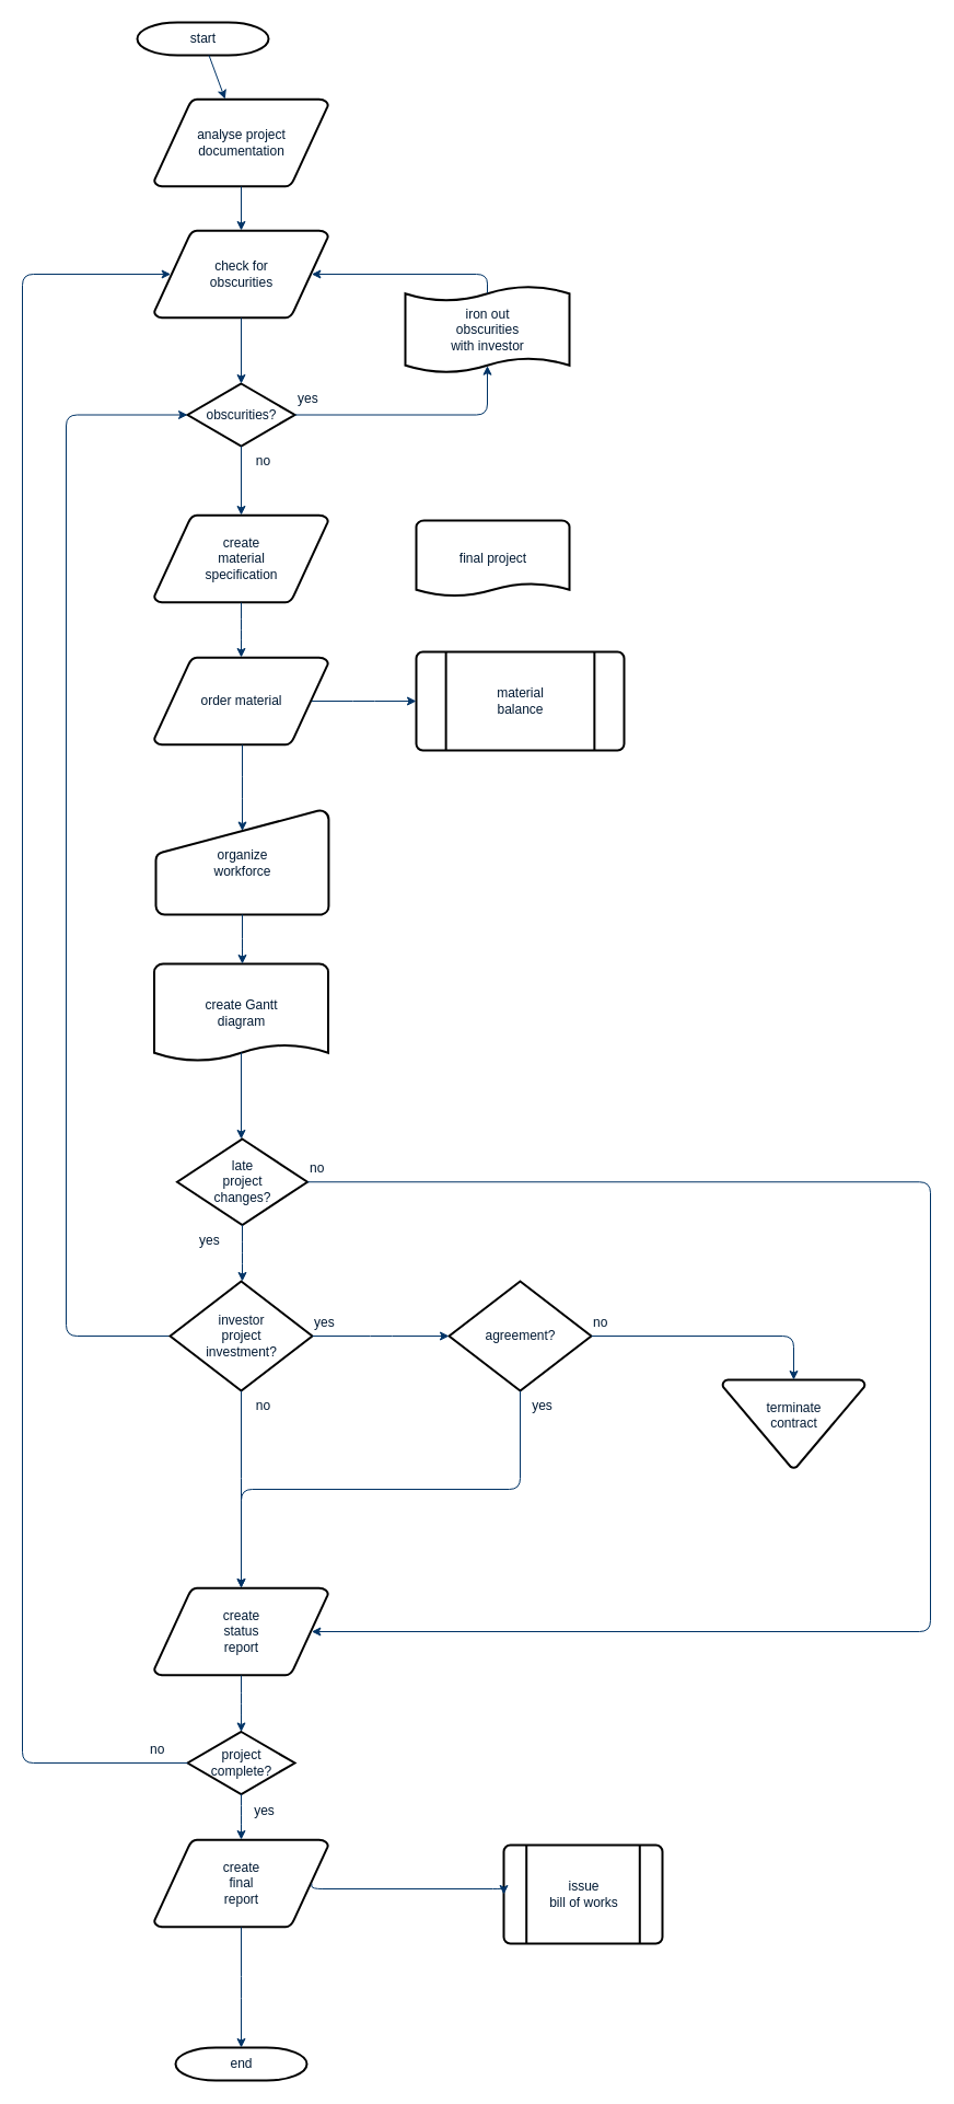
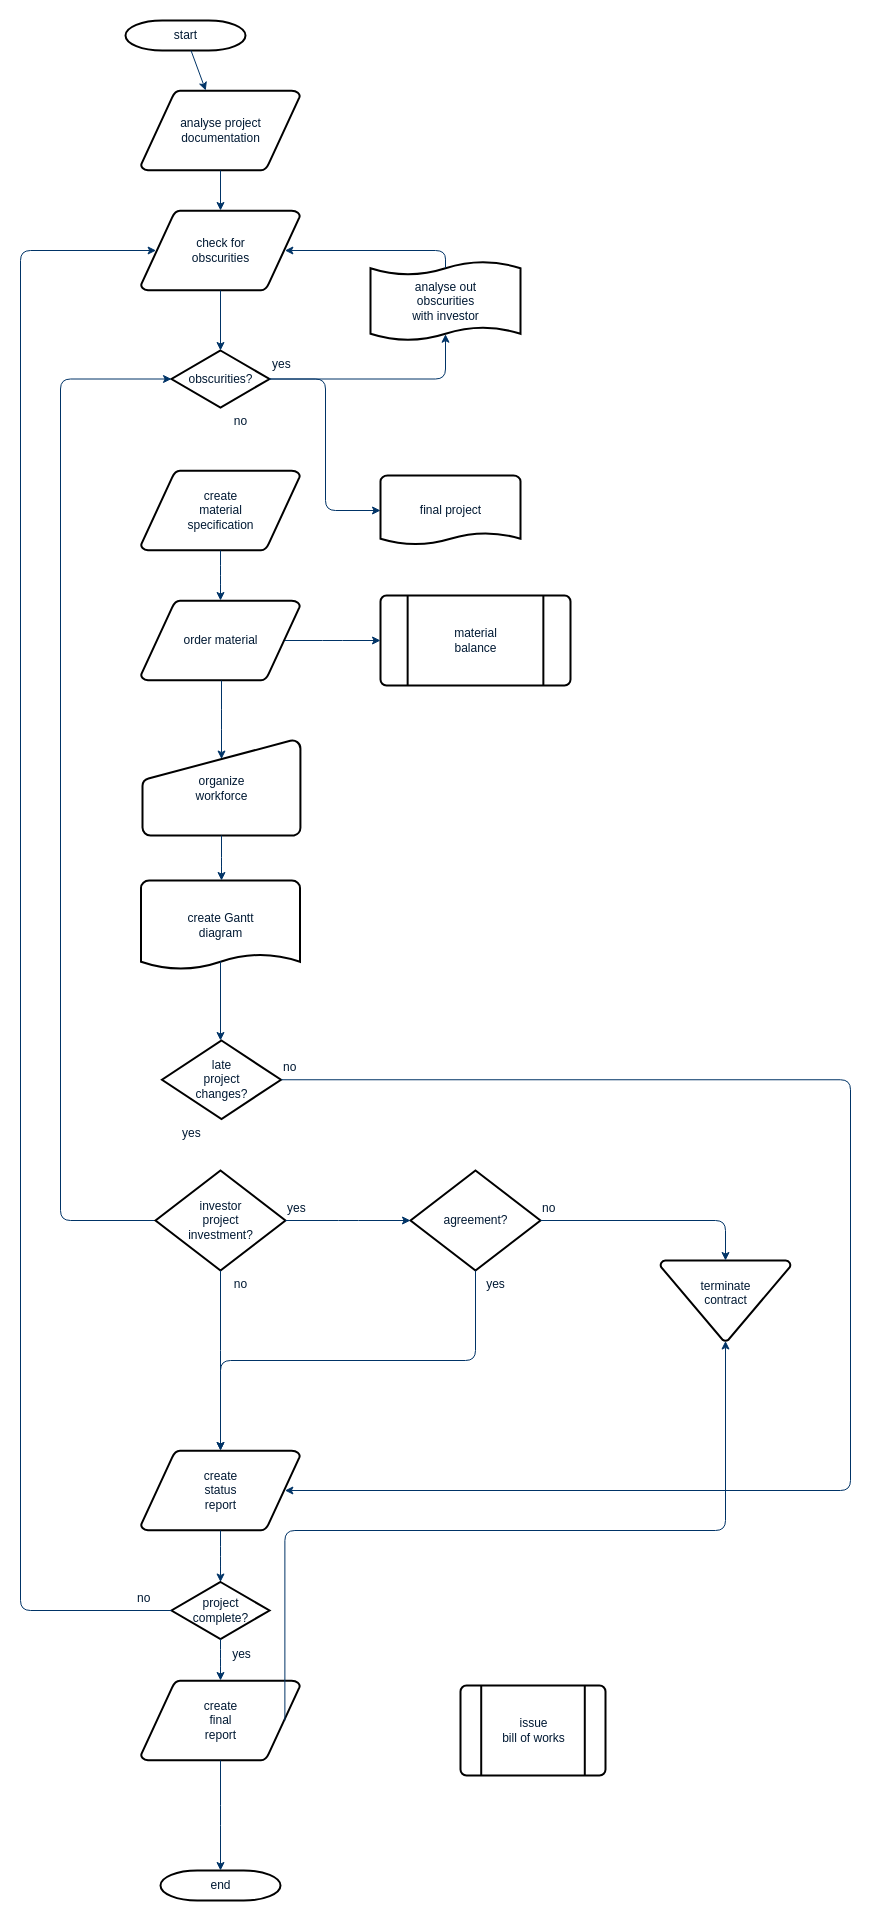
  <mxCell id="0" />
  <mxCell id="1" parent="0" />
  <mxCell id="2" value="start" style="shape=mxgraph.flowchart.terminator;fillColor=#FFFFFF;strokeColor=#000000;strokeWidth=2;gradientColor=none;gradientDirection=north;fontColor=#001933;fontStyle=0;html=1;" vertex="1" parent="1"><mxGeometry x="125" y="20" width="120" height="30" as="geometry" /></mxCell>
  <mxCell id="3" value="analyse project&#10; documentation" style="shape=mxgraph.flowchart.data;fillColor=#FFFFFF;strokeColor=#000000;strokeWidth=2;gradientColor=none;gradientDirection=north;fontColor=#001933;fontStyle=0;html=1;" vertex="1" parent="1"><mxGeometry x="140.5" y="90" width="159" height="80" as="geometry" /></mxCell>
  <mxCell id="4" value="create&#10;material&#10;specification" style="shape=mxgraph.flowchart.data;fillColor=#FFFFFF;strokeColor=#000000;strokeWidth=2;gradientColor=none;gradientDirection=north;fontColor=#001933;fontStyle=0;html=1;" vertex="1" parent="1"><mxGeometry x="140.5" y="470" width="159" height="80" as="geometry" /></mxCell>
  <mxCell id="5" value="check for&#10;obscurities" style="shape=mxgraph.flowchart.data;fillColor=#FFFFFF;strokeColor=#000000;strokeWidth=2;gradientColor=none;gradientDirection=north;fontColor=#001933;fontStyle=0;html=1;" vertex="1" parent="1"><mxGeometry x="140.5" y="210" width="159" height="80" as="geometry" /></mxCell>
  <mxCell id="6" value="obscurities?" style="shape=mxgraph.flowchart.decision;fillColor=#FFFFFF;strokeColor=#000000;strokeWidth=2;gradientColor=none;gradientDirection=north;fontColor=#001933;fontStyle=0;html=1;" vertex="1" parent="1"><mxGeometry x="171" y="350" width="98" height="57" as="geometry" /></mxCell>
  <mxCell id="7" style="fontColor=#001933;fontStyle=1;strokeColor=#003366;strokeWidth=1;html=1;" edge="1" source="2" target="3" parent="1"><mxGeometry relative="1" as="geometry" /></mxCell>
  <mxCell id="8" style="fontColor=#001933;fontStyle=1;strokeColor=#003366;strokeWidth=1;html=1;" edge="1" source="3" target="5" parent="1"><mxGeometry relative="1" as="geometry" /></mxCell>
  <mxCell id="9" style="entryX=0.5;entryY=0;entryPerimeter=0;fontColor=#001933;fontStyle=1;strokeColor=#003366;strokeWidth=1;html=1;" edge="1" source="5" target="6" parent="1"><mxGeometry relative="1" as="geometry" /></mxCell>
  <mxCell id="10" value="" style="edgeStyle=elbowEdgeStyle;elbow=horizontal;entryX=0.5;entryY=0.91;entryPerimeter=0;exitX=1;exitY=0.5;exitPerimeter=0;fontColor=#001933;fontStyle=1;strokeColor=#003366;strokeWidth=1;html=1;" edge="1" source="6" target="50" parent="1"><mxGeometry x="381" y="28.5" width="100" height="100" as="geometry"><mxPoint x="650" y="407" as="sourcePoint" /><mxPoint x="665.395" y="278.5" as="targetPoint" /><Array as="points"><mxPoint x="445" y="360" /></Array></mxGeometry></mxCell>
  <mxCell id="11" value="yes" style="text;fontColor=#001933;fontStyle=0;html=1;strokeColor=none;gradientColor=none;fillColor=none;strokeWidth=2;" vertex="1" parent="1"><mxGeometry x="270" y="350" width="40" height="26" as="geometry" /></mxCell>
- <mxCell id="12" value="" style="edgeStyle=elbowEdgeStyle;elbow=horizontal;fontColor=#001933;fontStyle=1;strokeColor=#003366;strokeWidth=1;html=1;" edge="1" source="6" target="4" parent="1"><mxGeometry width="100" height="100" as="geometry"><mxPoint y="60" as="sourcePoint" x="-100" /><mxPoint x="0" as="targetPoint" y="-40" /></mxGeometry></mxCell>
+ <mxCell id="12" value="" style="edgeStyle=elbowEdgeStyle;elbow=horizontal;fontColor=#001933;fontStyle=1;strokeColor=#003366;strokeWidth=1;html=1;" edge="1" source="6" target="15" parent="1"><mxGeometry width="100" height="100" as="geometry"><mxPoint y="60" as="sourcePoint" x="-100" /><mxPoint x="0" as="targetPoint" y="-40" /></mxGeometry></mxCell>
  <mxCell id="13" value="order material" style="shape=mxgraph.flowchart.data;fillColor=#FFFFFF;strokeColor=#000000;strokeWidth=2;gradientColor=none;gradientDirection=north;fontColor=#001933;fontStyle=0;html=1;" vertex="1" parent="1"><mxGeometry x="140.5" y="600" width="159" height="80" as="geometry" /></mxCell>
  <mxCell id="14" value="no" style="text;fontColor=#001933;fontStyle=0;html=1;strokeColor=none;gradientColor=none;fillColor=none;strokeWidth=2;align=center;" vertex="1" parent="1"><mxGeometry x="220" y="407" width="40" height="26" as="geometry" /></mxCell>
  <mxCell id="15" value="final project" style="shape=mxgraph.flowchart.document;fillColor=#FFFFFF;strokeColor=#000000;strokeWidth=2;gradientColor=none;gradientDirection=north;fontColor=#001933;fontStyle=0;html=1;" vertex="1" parent="1"><mxGeometry x="380" y="475" width="140" height="70" as="geometry" /></mxCell>
  <mxCell id="16" value="" style="edgeStyle=elbowEdgeStyle;elbow=horizontal;fontColor=#001933;fontStyle=1;strokeColor=#003366;strokeWidth=1;html=1;" edge="1" source="4" target="13" parent="1"><mxGeometry width="100" height="100" as="geometry"><mxPoint y="60" as="sourcePoint" x="-100" /><mxPoint x="0" as="targetPoint" y="-40" /></mxGeometry></mxCell>
  <mxCell id="17" value="material&#10;balance" style="shape=mxgraph.flowchart.predefined_process;fillColor=#FFFFFF;strokeColor=#000000;strokeWidth=2;gradientColor=none;gradientDirection=north;fontColor=#001933;fontStyle=0;html=1;" vertex="1" parent="1"><mxGeometry x="380" y="595" width="190" height="90" as="geometry" /></mxCell>
  <mxCell id="18" value="" style="edgeStyle=elbowEdgeStyle;elbow=horizontal;exitX=0.905;exitY=0.5;exitPerimeter=0;fontColor=#001933;fontStyle=1;strokeColor=#003366;strokeWidth=1;html=1;" edge="1" source="13" target="17" parent="1"><mxGeometry width="100" height="100" as="geometry"><mxPoint y="60" as="sourcePoint" x="-100" /><mxPoint x="0" as="targetPoint" y="-40" /></mxGeometry></mxCell>
  <mxCell id="19" value="organize &#10;workforce" style="shape=mxgraph.flowchart.manual_input;fillColor=#FFFFFF;strokeColor=#000000;strokeWidth=2;gradientColor=none;gradientDirection=north;fontColor=#001933;fontStyle=0;html=1;" vertex="1" parent="1"><mxGeometry x="142" y="740" width="158" height="95" as="geometry" /></mxCell>
  <mxCell id="20" value="" style="edgeStyle=elbowEdgeStyle;elbow=horizontal;entryX=0.5;entryY=0.195;entryPerimeter=0;fontColor=#001933;fontStyle=1;strokeColor=#003366;strokeWidth=1;html=1;" edge="1" source="13" target="19" parent="1"><mxGeometry width="100" height="100" as="geometry"><mxPoint y="60" as="sourcePoint" x="-100" /><mxPoint x="0" as="targetPoint" y="-40" /></mxGeometry></mxCell>
  <mxCell id="21" value="create Gantt&#10;diagram" style="shape=mxgraph.flowchart.document;fillColor=#FFFFFF;strokeColor=#000000;strokeWidth=2;gradientColor=none;gradientDirection=north;fontColor=#001933;fontStyle=0;html=1;" vertex="1" parent="1"><mxGeometry x="140.5" y="880" width="159" height="90" as="geometry" /></mxCell>
  <mxCell id="22" value="" style="edgeStyle=elbowEdgeStyle;elbow=horizontal;exitX=0.5;exitY=1;exitPerimeter=0;fontColor=#001933;fontStyle=1;strokeColor=#003366;strokeWidth=1;html=1;" edge="1" source="19" target="21" parent="1"><mxGeometry width="100" height="100" as="geometry"><mxPoint y="60" as="sourcePoint" x="-100" /><mxPoint x="0" as="targetPoint" y="-40" /></mxGeometry></mxCell>
  <mxCell id="23" value="late&#10;project&#10;changes?" style="shape=mxgraph.flowchart.decision;fillColor=#FFFFFF;strokeColor=#000000;strokeWidth=2;gradientColor=none;gradientDirection=north;fontColor=#001933;fontStyle=0;html=1;" vertex="1" parent="1"><mxGeometry x="161.5" y="1040" width="119" height="78.5" as="geometry" /></mxCell>
  <mxCell id="24" value="" style="edgeStyle=elbowEdgeStyle;elbow=horizontal;exitX=0.5;exitY=0.9;exitPerimeter=0;fontColor=#001933;fontStyle=1;strokeColor=#003366;strokeWidth=1;html=1;" edge="1" source="21" target="23" parent="1"><mxGeometry width="100" height="100" as="geometry"><mxPoint y="60" as="sourcePoint" x="-100" /><mxPoint x="0" as="targetPoint" y="-40" /></mxGeometry></mxCell>
  <mxCell id="25" value="" style="edgeStyle=elbowEdgeStyle;elbow=horizontal;exitX=0;exitY=0.5;exitPerimeter=0;entryX=0;entryY=0.5;entryPerimeter=0;fontColor=#001933;fontStyle=1;strokeColor=#003366;strokeWidth=1;html=1;" edge="1" source="27" target="6" parent="1"><mxGeometry width="100" height="100" as="geometry"><mxPoint y="60" as="sourcePoint" x="-100" /><mxPoint x="0" as="targetPoint" y="-40" /><Array as="points"><mxPoint x="60" y="810" /></Array></mxGeometry></mxCell>
  <mxCell id="26" value="yes" style="text;fontColor=#001933;fontStyle=0;html=1;strokeColor=none;gradientColor=none;fillColor=none;strokeWidth=2;" vertex="1" parent="1"><mxGeometry x="180" y="1118.5" width="40" height="26" as="geometry" /></mxCell>
  <mxCell id="27" value="investor&#10;project&#10; investment?" style="shape=mxgraph.flowchart.decision;fillColor=#FFFFFF;strokeColor=#000000;strokeWidth=2;gradientColor=none;gradientDirection=north;fontColor=#001933;fontStyle=0;html=1;" vertex="1" parent="1"><mxGeometry x="155" y="1170" width="130" height="100" as="geometry" /></mxCell>
  <mxCell id="28" value="agreement?" style="shape=mxgraph.flowchart.decision;fillColor=#FFFFFF;strokeColor=#000000;strokeWidth=2;gradientColor=none;gradientDirection=north;fontColor=#001933;fontStyle=0;html=1;" vertex="1" parent="1"><mxGeometry x="410" y="1170" width="130" height="100" as="geometry" /></mxCell>
- <mxCell id="29" value="" style="edgeStyle=elbowEdgeStyle;elbow=horizontal;exitX=0.5;exitY=1;exitPerimeter=0;fontColor=#001933;fontStyle=1;strokeColor=#003366;strokeWidth=1;html=1;" edge="1" source="23" target="27" parent="1"><mxGeometry width="100" height="100" as="geometry"><mxPoint y="60" as="sourcePoint" x="-100" /><mxPoint x="0" as="targetPoint" y="-40" /></mxGeometry></mxCell>
  <mxCell id="30" value="" style="edgeStyle=elbowEdgeStyle;elbow=horizontal;exitX=1;exitY=0.5;exitPerimeter=0;entryX=0;entryY=0.5;entryPerimeter=0;fontColor=#001933;fontStyle=1;strokeColor=#003366;strokeWidth=1;html=1;" edge="1" source="27" target="28" parent="1"><mxGeometry width="100" height="100" as="geometry"><mxPoint y="60" as="sourcePoint" x="-100" /><mxPoint x="0" as="targetPoint" y="-40" /></mxGeometry></mxCell>
  <mxCell id="31" value="terminate&#10;contract&#10;" style="shape=mxgraph.flowchart.merge_or_storage;fillColor=#FFFFFF;strokeColor=#000000;strokeWidth=2;gradientColor=none;gradientDirection=north;fontColor=#001933;fontStyle=0;html=1;" vertex="1" parent="1"><mxGeometry x="660" y="1260" width="130" height="80.5" as="geometry" /></mxCell>
  <mxCell id="32" value="" style="edgeStyle=elbowEdgeStyle;elbow=vertical;exitX=1;exitY=0.5;exitPerimeter=0;entryX=0.5;entryY=0;entryPerimeter=0;fontColor=#001933;fontStyle=1;strokeColor=#003366;strokeWidth=1;html=1;" edge="1" source="28" target="31" parent="1"><mxGeometry width="100" height="100" as="geometry"><mxPoint y="60" as="sourcePoint" x="-100" /><mxPoint x="0" as="targetPoint" y="-40" /><Array as="points"><mxPoint x="640" y="1220" /></Array></mxGeometry></mxCell>
  <mxCell id="33" value="create&#10;status&#10;report" style="shape=mxgraph.flowchart.data;fillColor=#FFFFFF;strokeColor=#000000;strokeWidth=2;gradientColor=none;gradientDirection=north;fontColor=#001933;fontStyle=0;html=1;" vertex="1" parent="1"><mxGeometry x="140.5" y="1450" width="159" height="80" as="geometry" /></mxCell>
  <mxCell id="34" value="" style="edgeStyle=elbowEdgeStyle;elbow=vertical;exitX=0.5;exitY=1;exitPerimeter=0;fontColor=#001933;fontStyle=1;strokeColor=#003366;strokeWidth=1;html=1;" edge="1" source="27" target="33" parent="1"><mxGeometry width="100" height="100" as="geometry"><mxPoint y="60" as="sourcePoint" x="-100" /><mxPoint x="0" as="targetPoint" y="-40" /></mxGeometry></mxCell>
  <mxCell id="35" value="" style="edgeStyle=elbowEdgeStyle;elbow=vertical;exitX=0.5;exitY=1;exitPerimeter=0;entryX=0.5;entryY=0;entryPerimeter=0;fontColor=#001933;fontStyle=1;strokeColor=#003366;strokeWidth=1;html=1;" edge="1" source="28" target="33" parent="1"><mxGeometry width="100" height="100" as="geometry"><mxPoint y="60" as="sourcePoint" x="-100" /><mxPoint x="0" as="targetPoint" y="-40" /></mxGeometry></mxCell>
  <mxCell id="36" value="project&#10;complete?" style="shape=mxgraph.flowchart.decision;fillColor=#FFFFFF;strokeColor=#000000;strokeWidth=2;gradientColor=none;gradientDirection=north;fontColor=#001933;fontStyle=0;html=1;" vertex="1" parent="1"><mxGeometry x="171" y="1581.5" width="98" height="57" as="geometry" /></mxCell>
  <mxCell id="37" value="create&#10;final&#10;report" style="shape=mxgraph.flowchart.data;fillColor=#FFFFFF;strokeColor=#000000;strokeWidth=2;gradientColor=none;gradientDirection=north;fontColor=#001933;fontStyle=0;html=1;" vertex="1" parent="1"><mxGeometry x="140.5" y="1680" width="159" height="80" as="geometry" /></mxCell>
  <mxCell id="38" value="issue&#10;bill of works" style="shape=mxgraph.flowchart.predefined_process;fillColor=#FFFFFF;strokeColor=#000000;strokeWidth=2;gradientColor=none;gradientDirection=north;fontColor=#001933;fontStyle=0;html=1;" vertex="1" parent="1"><mxGeometry x="460" y="1685" width="145" height="90" as="geometry" /></mxCell>
  <mxCell id="39" value="end" style="shape=mxgraph.flowchart.terminator;fillColor=#FFFFFF;strokeColor=#000000;strokeWidth=2;gradientColor=none;gradientDirection=north;fontColor=#001933;fontStyle=0;html=1;" vertex="1" parent="1"><mxGeometry x="160" y="1870" width="120" height="30" as="geometry" /></mxCell>
  <mxCell id="40" value="" style="edgeStyle=elbowEdgeStyle;elbow=vertical;exitX=0.5;exitY=1;exitPerimeter=0;entryX=0.5;entryY=0;entryPerimeter=0;fontColor=#001933;fontStyle=1;strokeColor=#003366;strokeWidth=1;html=1;" edge="1" source="33" target="36" parent="1"><mxGeometry width="100" height="100" as="geometry"><mxPoint y="60" as="sourcePoint" x="-100" /><mxPoint x="0" as="targetPoint" y="-40" /></mxGeometry></mxCell>
  <mxCell id="41" value="" style="edgeStyle=elbowEdgeStyle;elbow=vertical;exitX=0.5;exitY=1;exitPerimeter=0;entryX=0.5;entryY=0;entryPerimeter=0;fontColor=#001933;fontStyle=1;strokeColor=#003366;strokeWidth=1;html=1;" edge="1" source="36" target="37" parent="1"><mxGeometry width="100" height="100" as="geometry"><mxPoint y="60" as="sourcePoint" x="-100" /><mxPoint x="0" as="targetPoint" y="-40" /></mxGeometry></mxCell>
  <mxCell id="42" value="" style="edgeStyle=elbowEdgeStyle;elbow=vertical;exitX=0.5;exitY=1;exitPerimeter=0;entryX=0.5;entryY=0;entryPerimeter=0;fontColor=#001933;fontStyle=1;strokeColor=#003366;strokeWidth=1;html=1;" edge="1" source="37" target="39" parent="1"><mxGeometry width="100" height="100" as="geometry"><mxPoint y="60" as="sourcePoint" x="-100" /><mxPoint x="0" as="targetPoint" y="-40" /></mxGeometry></mxCell>
- <mxCell id="43" value="" style="edgeStyle=elbowEdgeStyle;elbow=vertical;exitX=0.905;exitY=0.5;exitPerimeter=0;entryX=0;entryY=0.5;entryPerimeter=0;fontColor=#001933;fontStyle=1;strokeColor=#003366;strokeWidth=1;html=1;" edge="1" source="37" target="38" parent="1"><mxGeometry width="100" height="100" as="geometry"><mxPoint y="60" as="sourcePoint" x="-100" /><mxPoint x="0" as="targetPoint" y="-40" /></mxGeometry></mxCell>
+ <mxCell id="43" value="" style="edgeStyle=elbowEdgeStyle;elbow=vertical;exitX=0.905;exitY=0.5;exitPerimeter=0;fontColor=#001933;fontStyle=1;strokeColor=#003366;strokeWidth=1;html=1;" edge="1" source="37" target="31" parent="1"><mxGeometry width="100" height="100" as="geometry"><mxPoint y="60" as="sourcePoint" x="-100" /><mxPoint x="0" as="targetPoint" y="-40" /></mxGeometry></mxCell>
  <mxCell id="44" value="" style="edgeStyle=elbowEdgeStyle;elbow=horizontal;exitX=1;exitY=0.5;exitPerimeter=0;entryX=0.905;entryY=0.5;entryPerimeter=0;fontColor=#001933;fontStyle=1;strokeColor=#003366;strokeWidth=1;html=1;" edge="1" source="23" target="33" parent="1"><mxGeometry width="100" height="100" as="geometry"><mxPoint y="60" as="sourcePoint" x="-100" /><mxPoint x="0" as="targetPoint" y="-40" /><Array as="points"><mxPoint x="850" y="1280" /></Array></mxGeometry></mxCell>
  <mxCell id="45" value="no" style="text;fontColor=#001933;fontStyle=0;html=1;strokeColor=none;gradientColor=none;fillColor=none;strokeWidth=2;" vertex="1" parent="1"><mxGeometry x="280.5" y="1053.25" width="40" height="26" as="geometry" /></mxCell>
  <mxCell id="46" value="yes" style="text;fontColor=#001933;fontStyle=0;html=1;strokeColor=none;gradientColor=none;fillColor=none;strokeWidth=2;" vertex="1" parent="1"><mxGeometry x="285" y="1194" width="40" height="26" as="geometry" /></mxCell>
  <mxCell id="47" value="no" style="text;fontColor=#001933;fontStyle=0;html=1;strokeColor=none;gradientColor=none;fillColor=none;strokeWidth=2;align=center;" vertex="1" parent="1"><mxGeometry x="220" y="1270" width="40" height="26" as="geometry" /></mxCell>
  <mxCell id="48" value="yes" style="text;fontColor=#001933;fontStyle=0;html=1;strokeColor=none;gradientColor=none;fillColor=none;strokeWidth=2;align=center;" vertex="1" parent="1"><mxGeometry x="475" y="1270" width="40" height="26" as="geometry" /></mxCell>
  <mxCell id="49" value="no" style="text;fontColor=#001933;fontStyle=0;html=1;strokeColor=none;gradientColor=none;fillColor=none;strokeWidth=2;" vertex="1" parent="1"><mxGeometry x="540" y="1194" width="40" height="26" as="geometry" /></mxCell>
- <mxCell id="50" value="iron out&#10;obscurities &#10;with investor" style="shape=mxgraph.flowchart.paper_tape;fillColor=#FFFFFF;strokeColor=#000000;strokeWidth=2;gradientColor=none;gradientDirection=north;fontColor=#001933;fontStyle=0;html=1;" vertex="1" parent="1"><mxGeometry x="370" y="260" width="150" height="81" as="geometry" /></mxCell>
+ <mxCell id="50" value="analyse out&#10;obscurities &#10;with investor" style="shape=mxgraph.flowchart.paper_tape;fillColor=#FFFFFF;strokeColor=#000000;strokeWidth=2;gradientColor=none;gradientDirection=north;fontColor=#001933;fontStyle=0;html=1;" vertex="1" parent="1"><mxGeometry x="370" y="260" width="150" height="81" as="geometry" /></mxCell>
  <mxCell id="51" value="" style="edgeStyle=elbowEdgeStyle;elbow=horizontal;exitX=0.5;exitY=0.09;exitPerimeter=0;entryX=0.905;entryY=0.5;entryPerimeter=0;fontColor=#001933;fontStyle=1;strokeColor=#003366;strokeWidth=1;html=1;" edge="1" source="50" target="5" parent="1"><mxGeometry width="100" height="100" as="geometry"><mxPoint y="60" as="sourcePoint" x="-100" /><mxPoint x="0" as="targetPoint" y="-40" /><Array as="points"><mxPoint x="445" y="260" /></Array></mxGeometry></mxCell>
  <mxCell id="52" value="yes" style="text;fontColor=#001933;fontStyle=0;html=1;strokeColor=none;gradientColor=none;fillColor=none;strokeWidth=2;align=center;" vertex="1" parent="1"><mxGeometry x="221" y="1640" width="40" height="26" as="geometry" /></mxCell>
  <mxCell id="53" value="" style="edgeStyle=elbowEdgeStyle;elbow=horizontal;exitX=0;exitY=0.5;exitPerimeter=0;entryX=0.095;entryY=0.5;entryPerimeter=0;fontColor=#001933;fontStyle=1;strokeColor=#003366;strokeWidth=1;html=1;" edge="1" source="36" target="5" parent="1"><mxGeometry width="100" height="100" as="geometry"><mxPoint y="60" as="sourcePoint" x="-100" /><mxPoint x="0" as="targetPoint" y="-40" /><Array as="points"><mxPoint x="20" y="930" /></Array></mxGeometry></mxCell>
  <mxCell id="54" value="no" style="text;fontColor=#001933;fontStyle=0;html=1;strokeColor=none;gradientColor=none;fillColor=none;strokeWidth=2;" vertex="1" parent="1"><mxGeometry x="135" y="1584" width="40" height="26" as="geometry" /></mxCell>
